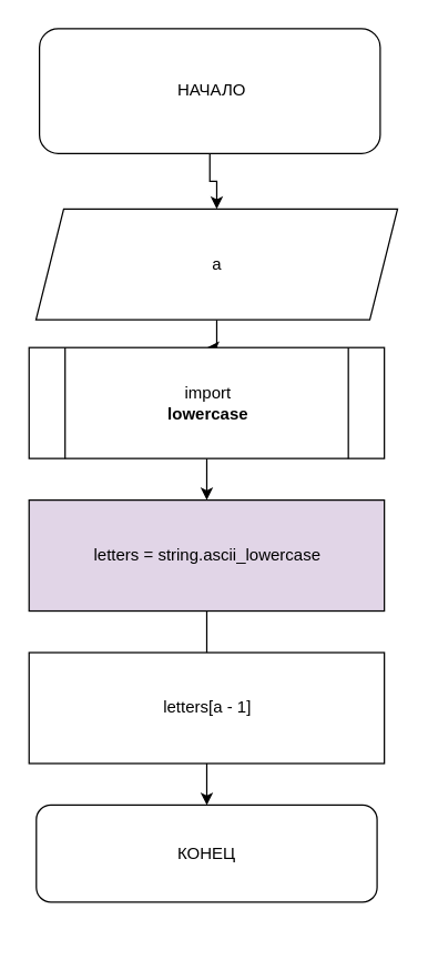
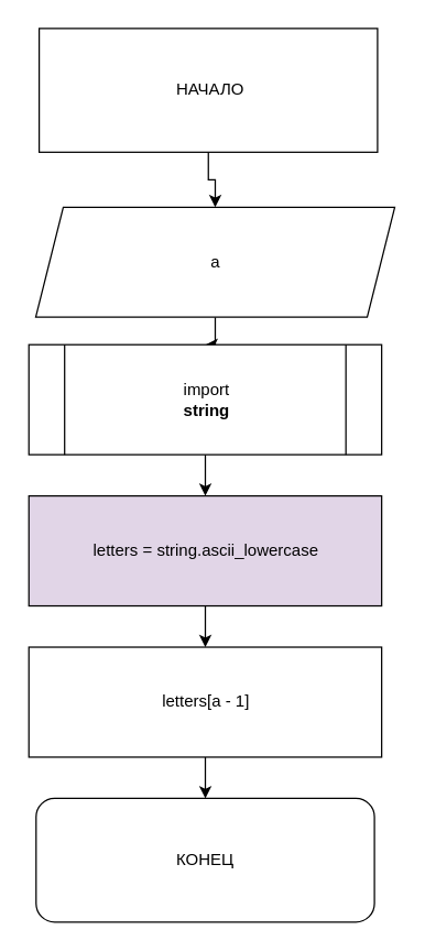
  <mxCell id="0" />
  <mxCell id="1" parent="0" />
  <mxCell id="2" value="" style="edgeStyle=orthogonalEdgeStyle;rounded=0;orthogonalLoop=1;jettySize=auto;html=1;" edge="1" parent="1" source="3" target="5"><mxGeometry relative="1" as="geometry" /></mxCell>
- <mxCell id="3" value="&amp;nbsp;НАЧАЛО" style="rounded=1;whiteSpace=wrap;html=1;" vertex="1" parent="1"><mxGeometry x="28" y="20" width="246" height="90" as="geometry" /></mxCell>
+ <mxCell id="3" value="&amp;nbsp;НАЧАЛО" style="whiteSpace=wrap;html=1;rounded=0;" vertex="1" parent="1"><mxGeometry x="28" y="20" width="246" height="90" as="geometry" /></mxCell>
  <mxCell id="4" value="" style="edgeStyle=orthogonalEdgeStyle;rounded=0;orthogonalLoop=1;jettySize=auto;html=1;" edge="1" parent="1" source="5" target="7"><mxGeometry relative="1" as="geometry" /></mxCell>
  <mxCell id="5" value="a" style="shape=parallelogram;perimeter=parallelogramPerimeter;whiteSpace=wrap;html=1;fixedSize=1;" vertex="1" parent="1"><mxGeometry x="25.5" y="150" width="261" height="80" as="geometry" /></mxCell>
  <mxCell id="6" value="" style="edgeStyle=orthogonalEdgeStyle;rounded=0;orthogonalLoop=1;jettySize=auto;html=1;" edge="1" parent="1" source="7" target="9"><mxGeometry relative="1" as="geometry" /></mxCell>
- <mxCell id="7" value="import&lt;br&gt;&lt;b&gt;lowercase&lt;/b&gt;" style="shape=process;whiteSpace=wrap;html=1;backgroundOutline=1;" vertex="1" parent="1"><mxGeometry x="20.5" y="250" width="256.5" height="80" as="geometry" /></mxCell>
- <mxCell id="8" value="" style="edgeStyle=orthogonalEdgeStyle;rounded=0;orthogonalLoop=1;jettySize=auto;html=1;endArrow=none;" edge="1" parent="1" source="9" target="11"><mxGeometry relative="1" as="geometry" /></mxCell>
+ <mxCell id="7" value="import&lt;br&gt;&lt;b&gt;string&lt;/b&gt;" style="shape=process;whiteSpace=wrap;html=1;backgroundOutline=1;" vertex="1" parent="1"><mxGeometry x="20.5" y="250" width="256.5" height="80" as="geometry" /></mxCell>
+ <mxCell id="8" value="" style="edgeStyle=orthogonalEdgeStyle;rounded=0;orthogonalLoop=1;jettySize=auto;html=1;" edge="1" parent="1" source="9" target="11"><mxGeometry relative="1" as="geometry" /></mxCell>
  <mxCell id="9" value="letters = string.ascii_lowercase" style="rounded=0;whiteSpace=wrap;html=1;fillColor=#e1d5e7;" vertex="1" parent="1"><mxGeometry x="20.5" y="360" width="256.5" height="80" as="geometry" /></mxCell>
  <mxCell id="10" value="" style="edgeStyle=orthogonalEdgeStyle;rounded=0;orthogonalLoop=1;jettySize=auto;html=1;" edge="1" parent="1" source="11" target="12"><mxGeometry relative="1" as="geometry" /></mxCell>
  <mxCell id="11" value="letters[a - 1]" style="rounded=0;whiteSpace=wrap;html=1;" vertex="1" parent="1"><mxGeometry x="20.5" y="470" width="256.5" height="80" as="geometry" /></mxCell>
- <mxCell id="12" value="КОНЕЦ" style="rounded=1;whiteSpace=wrap;html=1;" vertex="1" parent="1"><mxGeometry x="25.75" y="580" width="246" height="70" as="geometry" /></mxCell>
+ <mxCell id="12" value="КОНЕЦ" style="rounded=1;whiteSpace=wrap;html=1;" vertex="1" parent="1"><mxGeometry x="25.75" y="580" width="246" height="90" as="geometry" /></mxCell>
